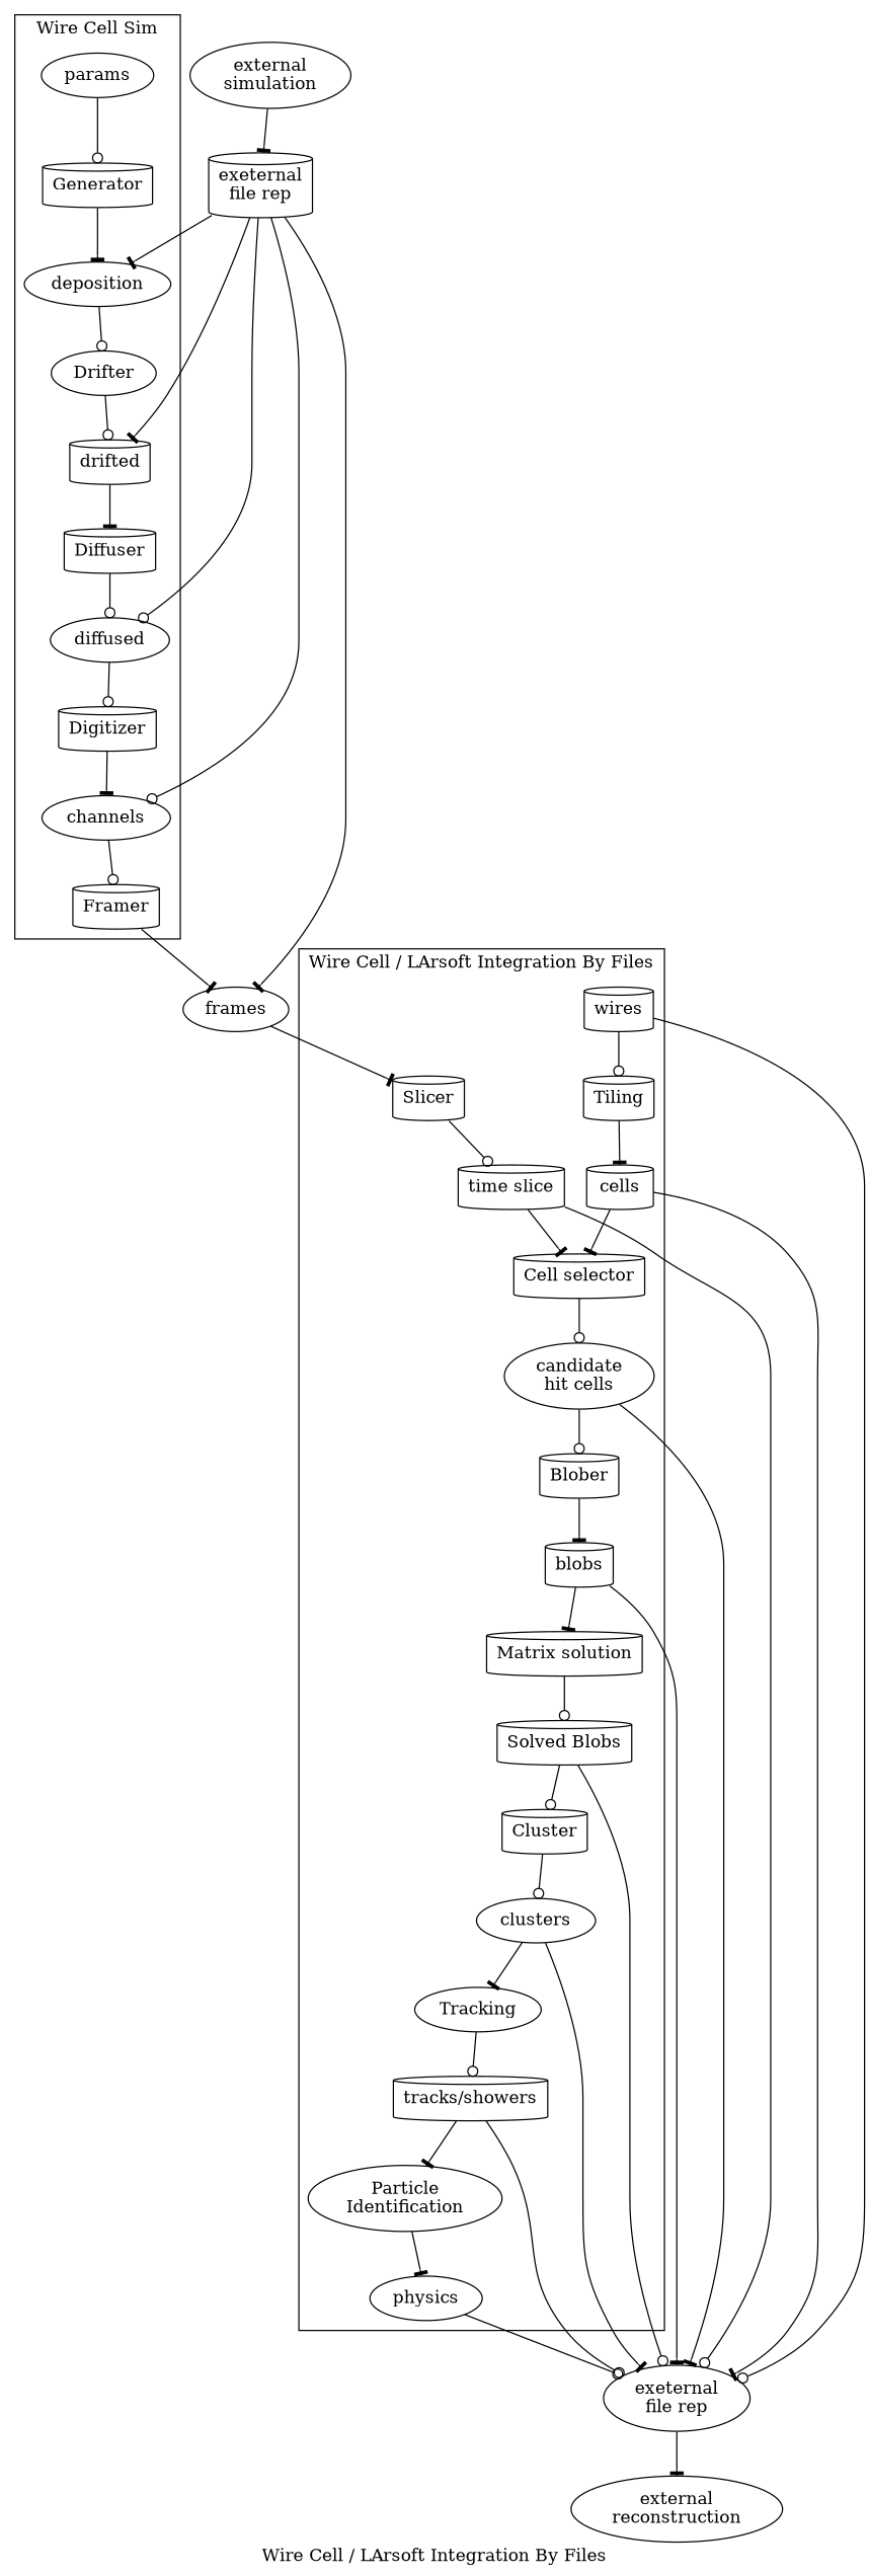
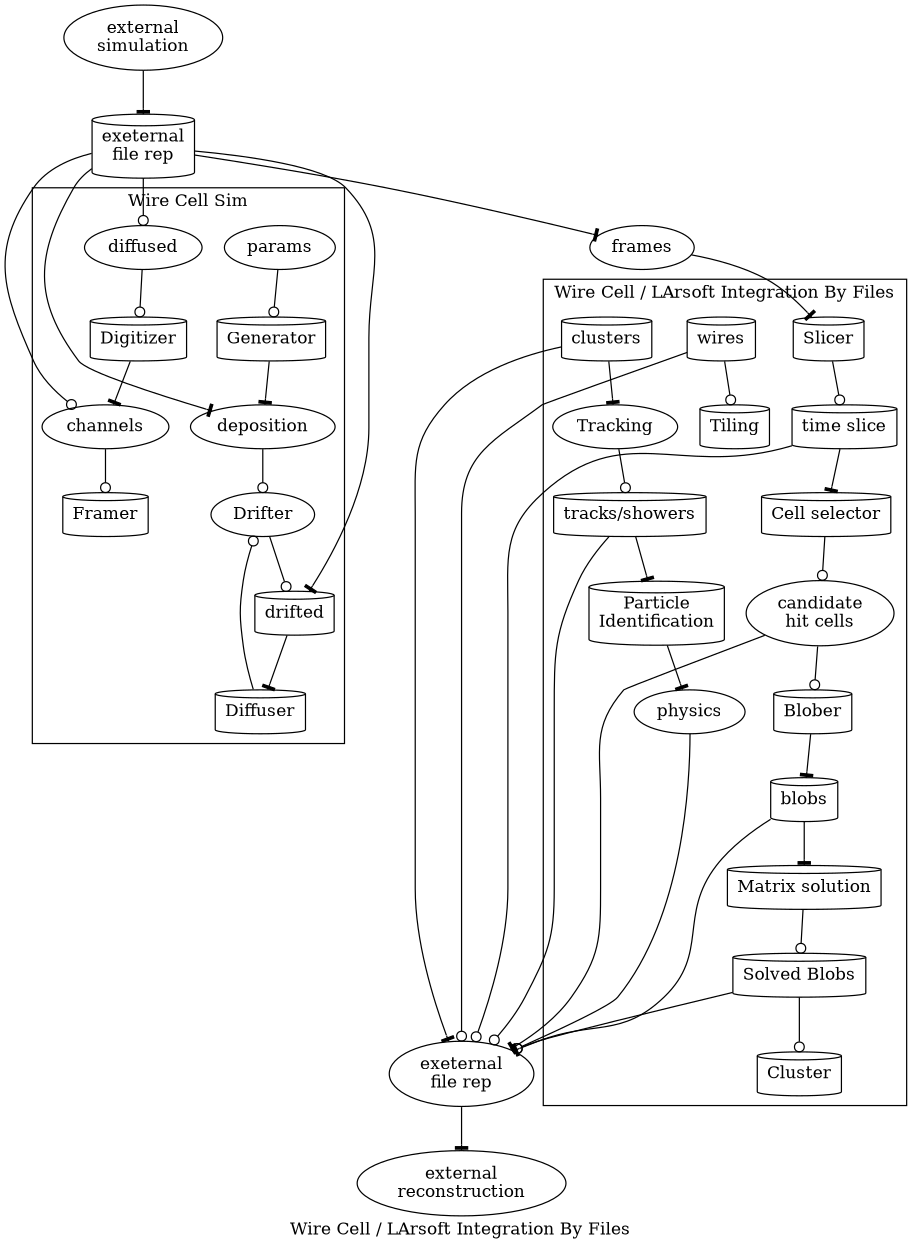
  digraph {
    label="Wire Cell / LArsoft Integration By Files"
    node [shape=cylinder]
    edge [arrowhead=tee]
    params [shape=ellipse]
    n2 [label=Generator]
    n3 [label=deposition shape=ellipse]
    n4 [label=Drifter shape=ellipse]
    n5 [label=drifted]
    n6 [label=Diffuser]
    n7 [label=diffused shape=ellipse]
    n8 [label=Digitizer]
    channels [shape=ellipse]
    n10 [label=Framer]
    wires
    n12 [label=Tiling]
-   cells
    n14 [label=Slicer]
    n15 [label="time slice"]
    n16 [label="Cell selector"]
    n17 [label="candidate\nhit cells" shape=ellipse]
    n18 [label=Blober]
    blobs
    n20 [label="Matrix solution"]
    n21 [label="Solved Blobs"]
    n22 [label=Cluster]
-   clusters [shape=ellipse]
+   clusters
    n24 [label=Tracking shape=ellipse]
    n25 [label="tracks/showers"]
-   n26 [label="Particle\nIdentification" shape=ellipse]
+   n26 [label="Particle\nIdentification"]
    physics [shape=ellipse]
    frames [shape=ellipse]
    n29 [label="exeternal\nfile rep" shape=ellipse]
    n30 [label="external\nsimulation" shape=ellipse]
    n31 [label="exeternal\nfile rep"]
    n32 [label="external\nreconstruction" shape=ellipse]
    subgraph cluster_1 {
      label="Wire Cell Sim"
      params
      n2
      n3
      n4
      n5
      n6
      n7
      n8
      channels
      n10
    }
    subgraph cluster_2 {
      wires
      n12
-     cells
      n14
      n15
      n16
      n17
      n18
      blobs
      n20
      n21
      n22
      clusters
      n24
      n25
      n26
      physics
    }
    params -> n2 [arrowhead=odot]
    n2 -> n3
    n3 -> n4 [arrowhead=odot]
    n4 -> n5 [arrowhead=odot]
    n5 -> n6
-   n6 -> n7 [arrowhead=odot]
+   n6 -> n4 [arrowhead=odot]
    n7 -> n8 [arrowhead=odot]
    n8 -> channels
    channels -> n10 [arrowhead=odot]
-   n10 -> frames
    wires -> n12 [arrowhead=odot]
    wires -> n29 [arrowhead=odot]
-   n12 -> cells
-   cells -> n16
-   cells -> n29
    n14 -> n15 [arrowhead=odot]
    n15 -> n16
    n15 -> n29 [arrowhead=odot]
    n16 -> n17 [arrowhead=odot]
    n17 -> n18 [arrowhead=odot]
    n17 -> n29
    n18 -> blobs
    blobs -> n20
    blobs -> n29
    n20 -> n21 [arrowhead=odot]
    n21 -> n22 [arrowhead=odot]
    n21 -> n29 [arrowhead=odot]
-   n22 -> clusters [arrowhead=odot]
    clusters -> n24
    clusters -> n29
    n24 -> n25 [arrowhead=odot]
    n25 -> n26
    n25 -> n29 [arrowhead=odot]
    n26 -> physics
    physics -> n29 [arrowhead=odot]
    frames -> n14
    n29 -> n32
    n30 -> n31
    n31 -> n3
    n31 -> n5
    n31 -> n7 [arrowhead=odot]
    n31 -> channels [arrowhead=odot]
    n31 -> frames
  }
